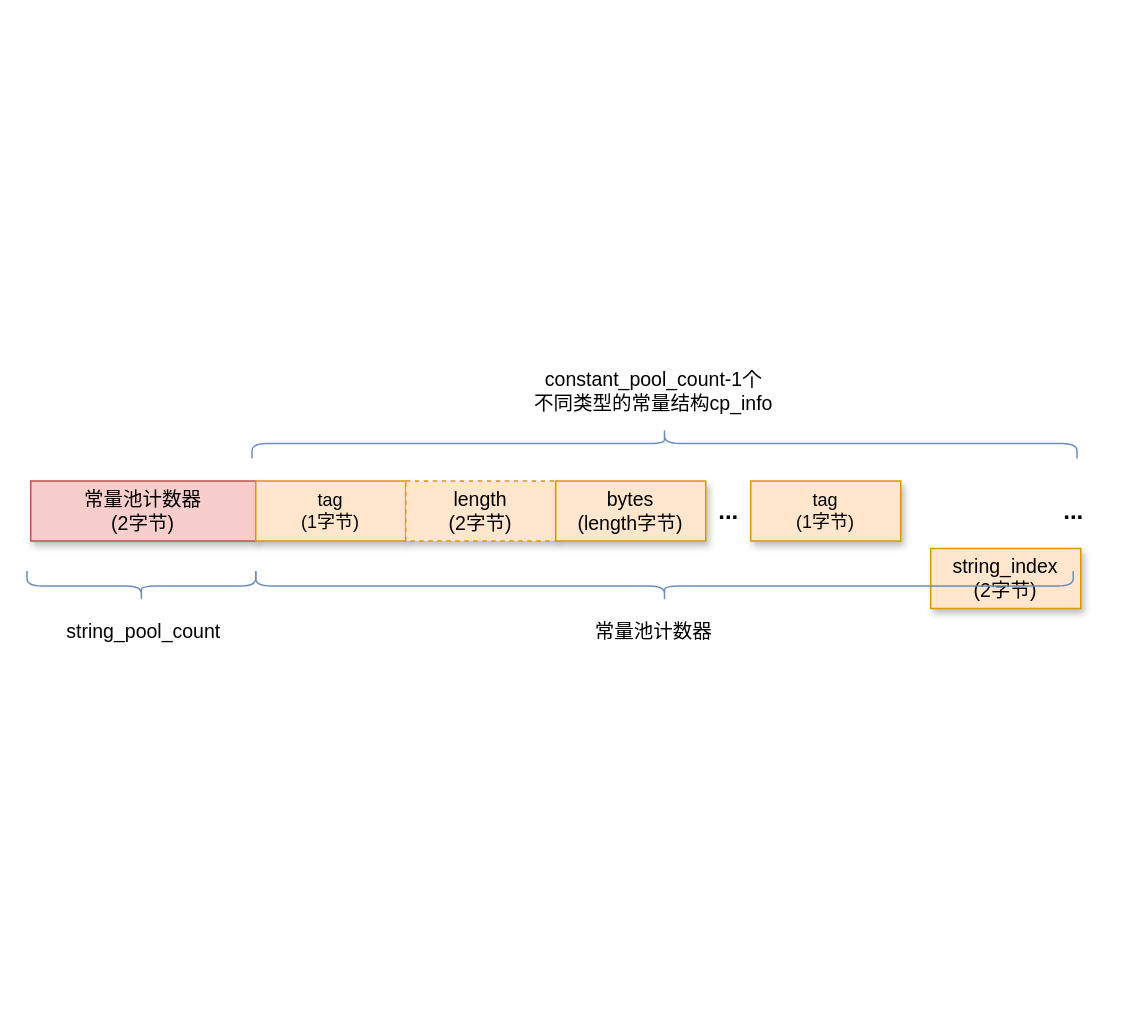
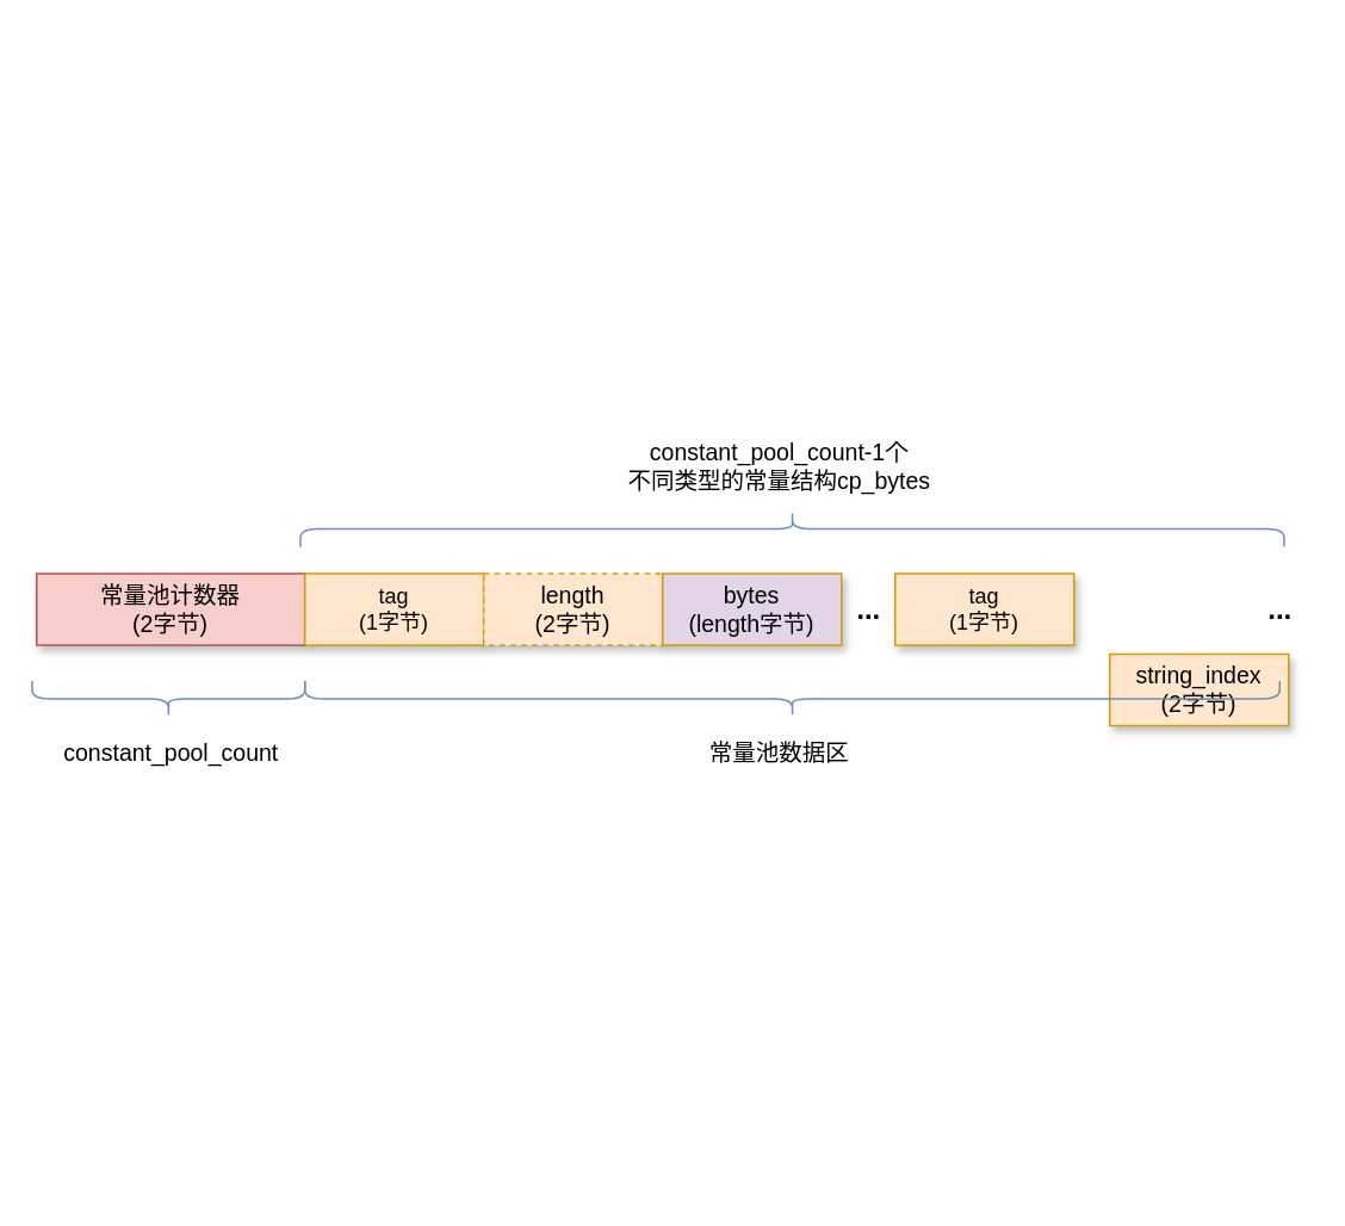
  <mxCell id="0" />
  <mxCell id="1" parent="0" />
  <mxCell id="2" value="&lt;span style=&quot;font-size: 13px&quot;&gt;常量池计数器&lt;br&gt;(2字节)&lt;br&gt;&lt;/span&gt;" style="rounded=0;whiteSpace=wrap;html=1;shadow=1;fillColor=#f8cecc;strokeColor=#b85450;" vertex="1" parent="1"><mxGeometry x="20" y="320" width="150" height="40" as="geometry" /></mxCell>
  <mxCell id="3" value="tag&lt;br&gt;(1字节)" style="rounded=0;whiteSpace=wrap;html=1;shadow=1;fillColor=#ffe6cc;strokeColor=#d79b00;" parent="1" vertex="1"><mxGeometry x="170" y="320" width="100" height="40" as="geometry" /></mxCell>
  <mxCell id="4" value="&lt;span style=&quot;font-size: 13px&quot;&gt;length&lt;br&gt;(2字节)&lt;/span&gt;" style="rounded=0;whiteSpace=wrap;html=1;shadow=1;fillColor=#ffe6cc;strokeColor=#d79b00;dashed=1;" parent="1" vertex="1"><mxGeometry x="270" y="320" width="100" height="40" as="geometry" /></mxCell>
- <mxCell id="5" value="&lt;span style=&quot;font-size: 13px&quot;&gt;bytes&lt;/span&gt;&lt;br style=&quot;font-size: 13px&quot;&gt;&lt;span style=&quot;font-size: 13px&quot;&gt;(&lt;/span&gt;&lt;span style=&quot;font-size: 13px&quot;&gt;length&lt;/span&gt;&lt;span style=&quot;font-size: 13px&quot;&gt;字节)&lt;/span&gt;" style="rounded=0;whiteSpace=wrap;html=1;shadow=1;fillColor=#ffe6cc;strokeColor=#d79b00;" parent="1" vertex="1"><mxGeometry x="370" y="320" width="100" height="40" as="geometry" /></mxCell>
+ <mxCell id="5" value="&lt;span style=&quot;font-size: 13px&quot;&gt;bytes&lt;/span&gt;&lt;br style=&quot;font-size: 13px&quot;&gt;&lt;span style=&quot;font-size: 13px&quot;&gt;(&lt;/span&gt;&lt;span style=&quot;font-size: 13px&quot;&gt;length&lt;/span&gt;&lt;span style=&quot;font-size: 13px&quot;&gt;字节)&lt;/span&gt;" style="rounded=0;whiteSpace=wrap;html=1;shadow=1;fillColor=#e1d5e7;strokeColor=#d79b00;" parent="1" vertex="1"><mxGeometry x="370" y="320" width="100" height="40" as="geometry" /></mxCell>
  <mxCell id="6" value="&lt;span&gt;tag&lt;/span&gt;&lt;br&gt;&lt;span&gt;(1字节)&lt;/span&gt;" style="rounded=0;whiteSpace=wrap;html=1;shadow=1;fillColor=#ffe6cc;strokeColor=#d79b00;" parent="1" vertex="1"><mxGeometry x="500" y="320" width="100" height="40" as="geometry" /></mxCell>
  <mxCell id="7" value="&lt;span style=&quot;font-size: 13px&quot;&gt;string_index&lt;/span&gt;&lt;br style=&quot;font-size: 13px&quot;&gt;&lt;span style=&quot;font-size: 13px&quot;&gt;(2字节)&lt;/span&gt;" style="rounded=0;whiteSpace=wrap;html=1;shadow=1;fillColor=#ffe6cc;strokeColor=#d79b00;" parent="1" vertex="1"><mxGeometry x="620" y="365" width="100" height="40" as="geometry" /></mxCell>
  <mxCell id="8" value="" style="shape=curlyBracket;whiteSpace=wrap;html=1;rounded=1;rotation=-90;fillColor=#dae8fc;strokeColor=#6c8ebf;" vertex="1" parent="1"><mxGeometry x="432.5" y="117.5" width="20" height="545" as="geometry" /></mxCell>
  <mxCell id="9" value="..." style="text;html=1;align=center;verticalAlign=middle;resizable=0;points=[];autosize=1;fontStyle=1;fontSize=16;" vertex="1" parent="1"><mxGeometry x="470" y="330" width="30" height="20" as="geometry" /></mxCell>
  <mxCell id="10" value="" style="shape=curlyBracket;whiteSpace=wrap;html=1;rounded=1;rotation=90;fillColor=#dae8fc;strokeColor=#6c8ebf;" vertex="1" parent="1"><mxGeometry x="432.5" y="20" width="20" height="550" as="geometry" /></mxCell>
- <mxCell id="11" value="常量池计数器" style="text;html=1;align=center;verticalAlign=middle;resizable=0;points=[];autosize=1;fontSize=13;" vertex="1" parent="1"><mxGeometry x="390" y="410" width="90" height="20" as="geometry" /></mxCell>
- <mxCell id="12" value="constant_pool_count-1个&lt;br&gt;不同类型的常量结构cp_info" style="text;html=1;align=center;verticalAlign=middle;resizable=0;points=[];autosize=1;fontSize=13;" vertex="1" parent="1"><mxGeometry x="350" y="240" width="170" height="40" as="geometry" /></mxCell>
+ <mxCell id="11" value="常量池数据区" style="text;html=1;align=center;verticalAlign=middle;resizable=0;points=[];autosize=1;fontSize=13;" vertex="1" parent="1"><mxGeometry x="390" y="410" width="90" height="20" as="geometry" /></mxCell>
+ <mxCell id="12" value="constant_pool_count-1个&lt;br&gt;不同类型的常量结构cp_bytes" style="text;html=1;align=center;verticalAlign=middle;resizable=0;points=[];autosize=1;fontSize=13;" vertex="1" parent="1"><mxGeometry x="350" y="240" width="170" height="40" as="geometry" /></mxCell>
  <mxCell id="13" value="" style="shape=curlyBracket;whiteSpace=wrap;html=1;rounded=1;rotation=-90;fillColor=#dae8fc;strokeColor=#6c8ebf;" vertex="1" parent="1"><mxGeometry x="83.75" y="313.75" width="20" height="152.5" as="geometry" /></mxCell>
- <mxCell id="14" value="string_pool_count" style="text;html=1;align=center;verticalAlign=middle;resizable=0;points=[];autosize=1;fontSize=13;" vertex="1" parent="1"><mxGeometry x="25" y="410" width="140" height="20" as="geometry" /></mxCell>
+ <mxCell id="14" value="constant_pool_count" style="text;html=1;align=center;verticalAlign=middle;resizable=0;points=[];autosize=1;fontSize=13;" vertex="1" parent="1"><mxGeometry x="25" y="410" width="140" height="20" as="geometry" /></mxCell>
  <mxCell id="15" value="..." style="text;html=1;align=center;verticalAlign=middle;resizable=0;points=[];autosize=1;fontStyle=1;fontSize=16;" vertex="1" parent="1"><mxGeometry x="700" y="330" width="30" height="20" as="geometry" /></mxCell>
